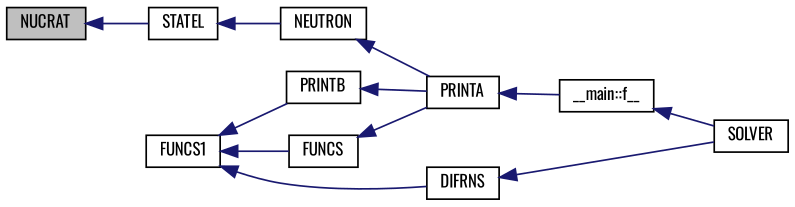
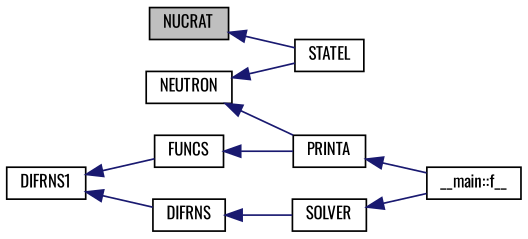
  digraph {
    fontname=Oswald
    rankdir=LR
    node [color=black fillcolor=white fontname=Oswald fontsize=10 shape=record style=filled]
    edge [color=midnightblue dir=back fontname=Oswald fontsize=10 labelfontname=FreeSans labelfontsize=10 style=solid]
    n1 [fillcolor=grey75 fontcolor=black height=0.2 label=NUCRAT width=0.4]
    n2 [height=0.2 label=STATEL width=0.4]
    n3 [height=0.2 label=NEUTRON width=0.4]
-   n4 [height=0.2 label=FUNCS1 width=0.4]
+   n4 [height=0.2 label=DIFRNS1 width=0.4]
    n5 [height=0.2 label=DIFRNS width=0.4]
-   n6 [height=0.2 label=PRINTB width=0.4]
    n7 [height=0.2 label=FUNCS width=0.4]
    n8 [height=0.2 label=PRINTA width=0.4]
    n9 [height=0.2 label=SOLVER width=0.4]
    n10 [height=0.2 label="__main::f__" width=0.4]
    n1 -> n2
-   n2 -> n3
+   n3 -> n2
    n3 -> n8
    n4 -> n5
-   n4 -> n6
    n4 -> n7
    n5 -> n9
-   n6 -> n8
    n7 -> n8
    n8 -> n10
-   n10 -> n9
+   n9 -> n10
  }
